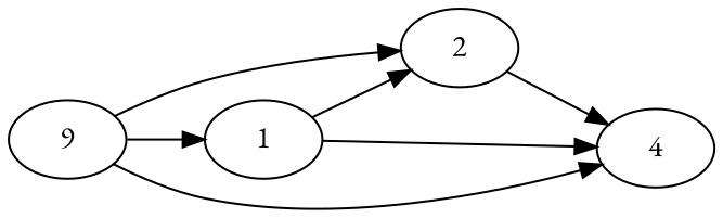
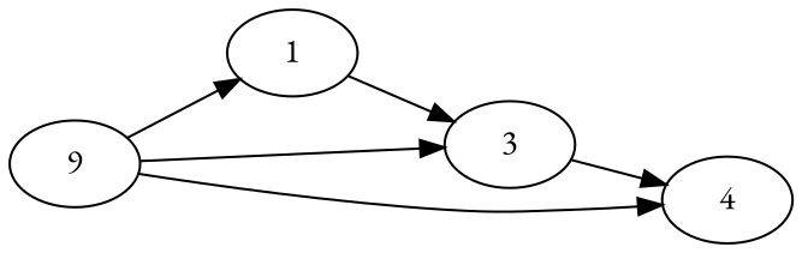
  digraph {
    fontname="EB Garamond"
    rankdir=LR
    node [NumberOfPointsInPath=3 P0x=0 P0y=0 P1x=10 P1y=10 P2x=-5 P2y=2 SegmentationType=0 fontname="EB Garamond"]
    edge [fontname="EB Garamond"]
    n1 [SegmentationLevel=0 label=9]
    1 [SegmentationLevel=1 SegmentationType=1]
-   2 [SegmentationLevel=2]
+   2 [SegmentationLevel=2 label=3]
    n4 [SegmentationLevel=3 label=4]
    n1 -> 1 [Value=1]
    n1 -> 2 [Value=4]
    n1 -> n4 [Value=6]
    1 -> 2 [Value=2]
-   1 -> n4 [Value=5]
    2 -> n4 [Value=3]
  }
